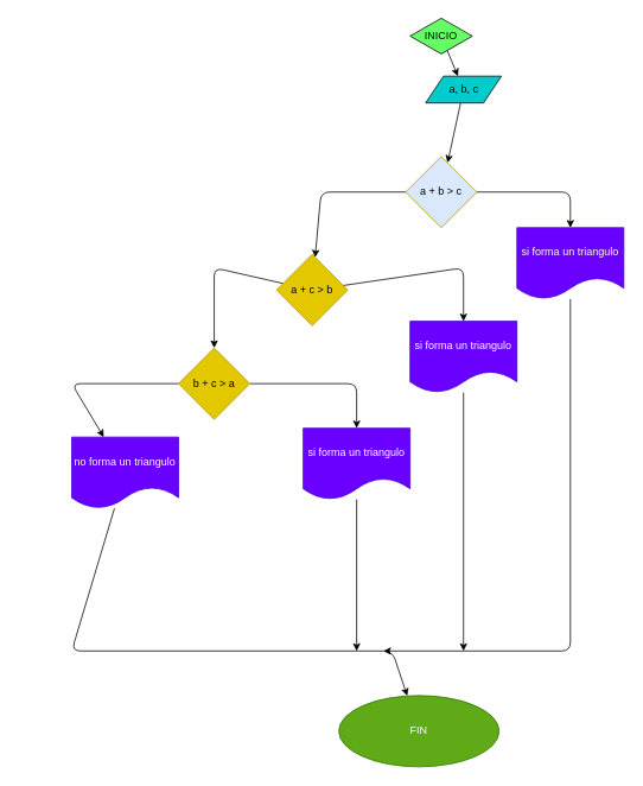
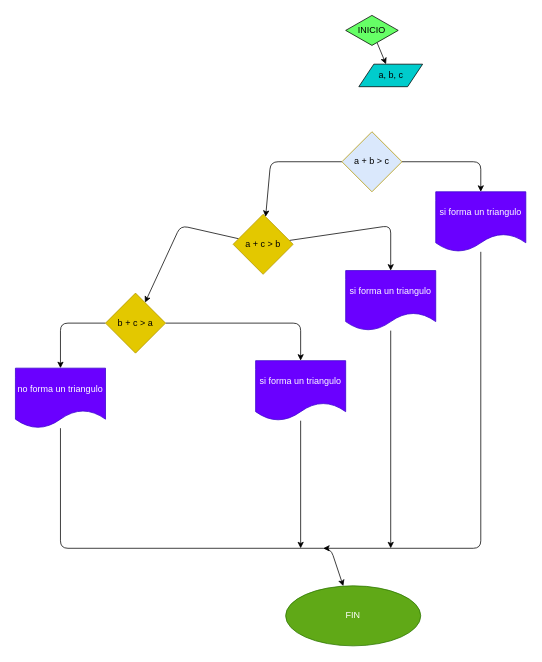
  <mxCell id="0" />
  <mxCell id="1" parent="0" />
  <mxCell id="2" value="" style="edgeStyle=none;html=1;" parent="1" source="3" target="5" edge="1"><mxGeometry relative="1" as="geometry" /></mxCell>
  <mxCell id="3" value="INICIO" style="rhombus;whiteSpace=wrap;html=1;fillColor=#66FF66;" parent="1" vertex="1"><mxGeometry x="460" y="20" width="70" height="40" as="geometry" /></mxCell>
- <mxCell id="4" value="" style="edgeStyle=none;html=1;" edge="1" parent="1" source="5" target="8"><mxGeometry relative="1" as="geometry" /></mxCell>
  <mxCell id="5" value="a, b, c" style="shape=parallelogram;perimeter=parallelogramPerimeter;whiteSpace=wrap;html=1;fixedSize=1;fillColor=#00CCCC;" parent="1" vertex="1"><mxGeometry x="477.5" y="85" width="85" height="30" as="geometry" /></mxCell>
  <mxCell id="6" style="edgeStyle=none;html=1;" edge="1" parent="1" source="8" target="11"><mxGeometry relative="1" as="geometry"><mxPoint x="360" y="300" as="targetPoint" /><Array as="points"><mxPoint x="360" y="215" /></Array></mxGeometry></mxCell>
  <mxCell id="7" style="edgeStyle=none;html=1;" edge="1" parent="1" source="8" target="16"><mxGeometry relative="1" as="geometry"><mxPoint x="640" y="290" as="targetPoint" /><Array as="points"><mxPoint x="640" y="215" /></Array></mxGeometry></mxCell>
  <mxCell id="8" value="a + b &amp;gt; c" style="rhombus;whiteSpace=wrap;html=1;fillColor=#dae8fc;fontColor=#000000;strokeColor=#B09500;" vertex="1" parent="1"><mxGeometry x="455" y="175" width="80" height="80" as="geometry" /></mxCell>
  <mxCell id="9" style="edgeStyle=none;html=1;" edge="1" parent="1" source="11" target="14"><mxGeometry relative="1" as="geometry"><mxPoint y="380" as="targetPoint" x="240" /><Array as="points"><mxPoint y="300" x="240" /></Array></mxGeometry></mxCell>
  <mxCell id="10" style="edgeStyle=none;html=1;" edge="1" parent="1" source="11" target="18"><mxGeometry relative="1" as="geometry"><mxPoint x="520" y="400" as="targetPoint" /><Array as="points"><mxPoint x="520" y="300" /></Array></mxGeometry></mxCell>
  <mxCell id="11" value="a + c &amp;gt; b" style="rhombus;whiteSpace=wrap;html=1;fillColor=#e3c800;fontColor=#000000;strokeColor=#B09500;" vertex="1" parent="1"><mxGeometry x="310" y="285" width="80" height="80" as="geometry" /></mxCell>
  <mxCell id="12" style="edgeStyle=none;html=1;" edge="1" parent="1" source="14" target="20"><mxGeometry relative="1" as="geometry"><mxPoint x="400" y="550" as="targetPoint" /><Array as="points"><mxPoint x="400" y="430" /></Array></mxGeometry></mxCell>
  <mxCell id="13" style="edgeStyle=none;html=1;" edge="1" parent="1" source="14" target="22"><mxGeometry relative="1" as="geometry"><mxPoint x="80" y="530" as="targetPoint" /><Array as="points"><mxPoint x="80" y="430" /></Array></mxGeometry></mxCell>
- <mxCell id="14" value="b + c &amp;gt; a" style="rhombus;whiteSpace=wrap;html=1;fillColor=#e3c800;fontColor=#000000;strokeColor=#B09500;" vertex="1" parent="1"><mxGeometry x="200" y="390" width="80" height="80" as="geometry" /></mxCell>
+ <mxCell id="14" value="b + c &amp;gt; a" style="rhombus;whiteSpace=wrap;html=1;fillColor=#e3c800;fontColor=#000000;strokeColor=#B09500;" vertex="1" parent="1"><mxGeometry x="140" y="390" width="80" height="80" as="geometry" /></mxCell>
  <mxCell id="15" style="edgeStyle=none;html=1;" edge="1" parent="1" source="16"><mxGeometry relative="1" as="geometry"><mxPoint x="430" y="730" as="targetPoint" /><Array as="points"><mxPoint x="640" y="730" /></Array></mxGeometry></mxCell>
  <mxCell id="16" value="si forma un triangulo" style="shape=document;whiteSpace=wrap;html=1;boundedLbl=1;fillColor=#6a00ff;fontColor=#ffffff;strokeColor=#3700CC;" vertex="1" parent="1"><mxGeometry x="580" y="255" width="120" height="80" as="geometry" /></mxCell>
  <mxCell id="17" style="edgeStyle=none;html=1;" edge="1" parent="1" source="18"><mxGeometry relative="1" as="geometry"><mxPoint x="520" y="730" as="targetPoint" /></mxGeometry></mxCell>
  <mxCell id="18" value="si forma un triangulo" style="shape=document;whiteSpace=wrap;html=1;boundedLbl=1;fillColor=#6a00ff;fontColor=#ffffff;strokeColor=#3700CC;" vertex="1" parent="1"><mxGeometry x="460" y="360" width="120" height="80" as="geometry" /></mxCell>
  <mxCell id="19" style="edgeStyle=none;html=1;" edge="1" parent="1" source="20"><mxGeometry relative="1" as="geometry"><mxPoint x="400" y="730" as="targetPoint" /></mxGeometry></mxCell>
  <mxCell id="20" value="si forma un triangulo" style="shape=document;whiteSpace=wrap;html=1;boundedLbl=1;fillColor=#6a00ff;fontColor=#ffffff;strokeColor=#3700CC;" vertex="1" parent="1"><mxGeometry x="340" y="480" width="120" height="80" as="geometry" /></mxCell>
  <mxCell id="21" style="edgeStyle=none;html=1;" edge="1" parent="1" source="22" target="23"><mxGeometry relative="1" as="geometry"><mxPoint x="440" y="820" as="targetPoint" /><Array as="points"><mxPoint x="80" y="730" /><mxPoint x="440" y="730" /></Array></mxGeometry></mxCell>
- <mxCell id="22" value="no forma un triangulo" style="shape=document;whiteSpace=wrap;html=1;boundedLbl=1;fillColor=#6a00ff;fontColor=#ffffff;strokeColor=#3700CC;" vertex="1" parent="1"><mxGeometry x="80" y="490" width="120" height="80" as="geometry" /></mxCell>
+ <mxCell id="22" value="no forma un triangulo" style="shape=document;whiteSpace=wrap;html=1;boundedLbl=1;fillColor=#6a00ff;fontColor=#ffffff;strokeColor=#3700CC;" vertex="1" parent="1"><mxGeometry x="20" y="490" width="120" height="80" as="geometry" /></mxCell>
  <mxCell id="23" value="FIN" style="ellipse;whiteSpace=wrap;html=1;fillColor=#60a917;fontColor=#ffffff;strokeColor=#2D7600;" vertex="1" parent="1"><mxGeometry x="380" y="780" width="180" height="80" as="geometry" /></mxCell>
